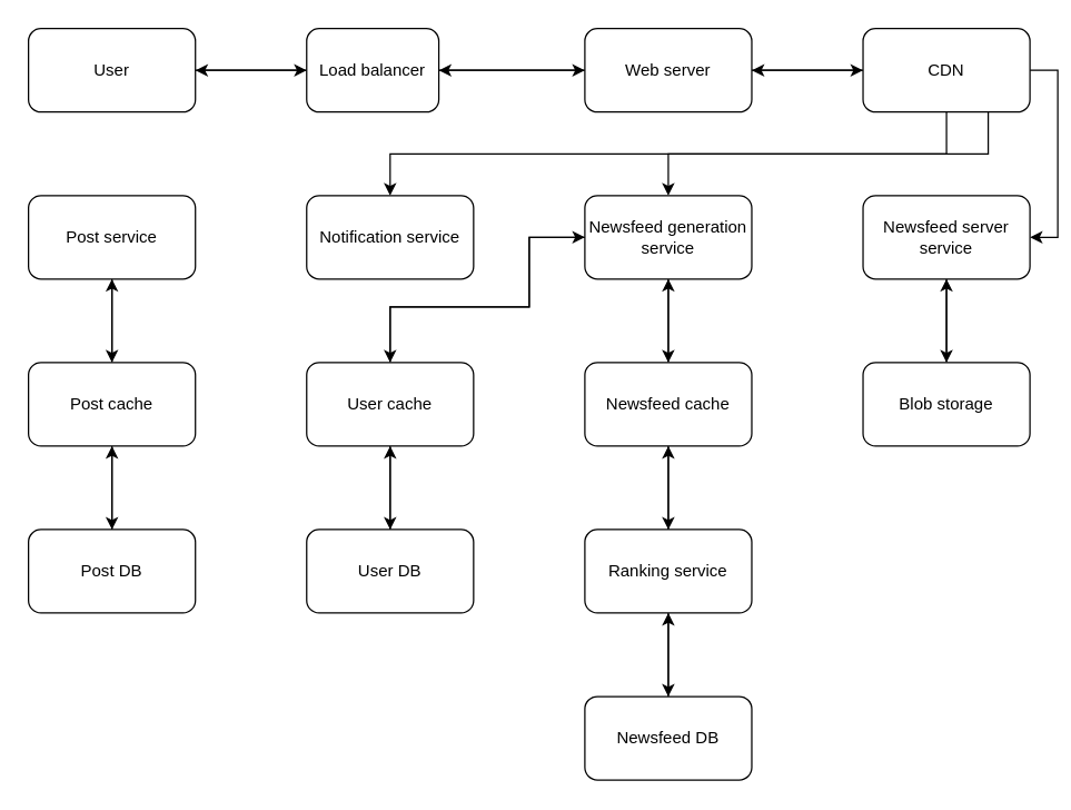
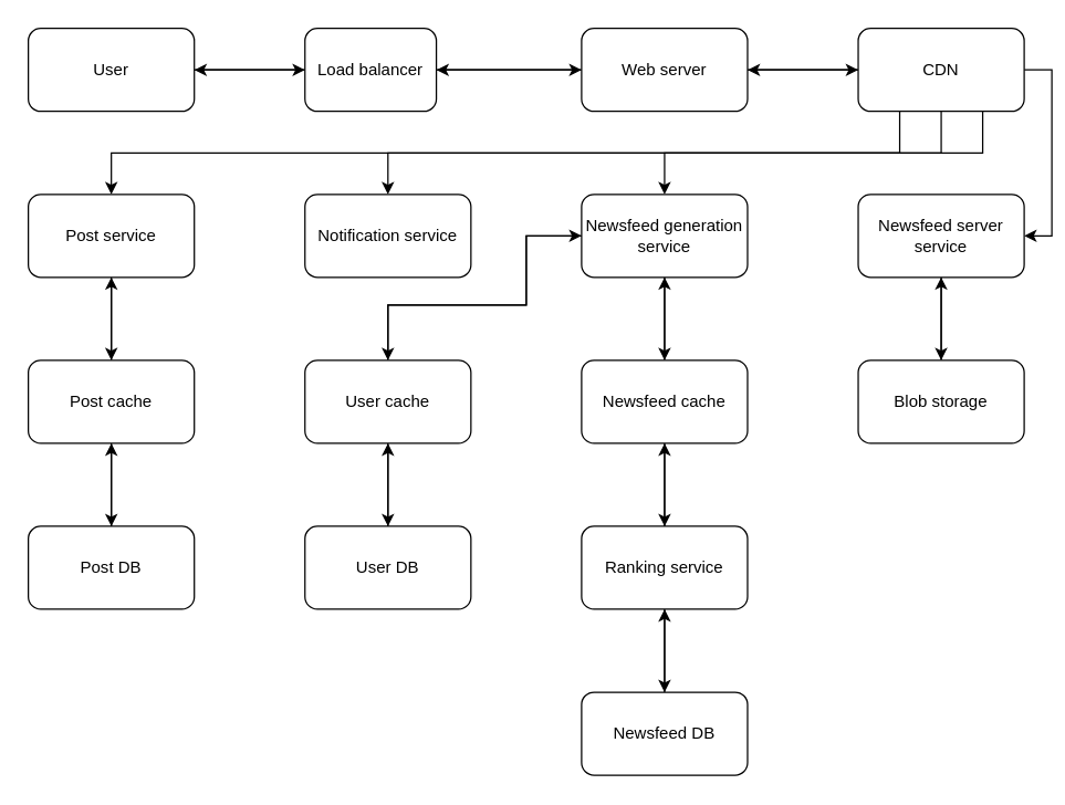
  <mxCell id="0" />
  <mxCell id="1" parent="0" />
  <mxCell id="2" style="edgeStyle=orthogonalEdgeStyle;rounded=0;orthogonalLoop=1;jettySize=auto;html=1;exitX=1;exitY=0.5;exitDx=0;exitDy=0;entryX=0;entryY=0.5;entryDx=0;entryDy=0;" parent="1" source="3" target="6" edge="1"><mxGeometry relative="1" as="geometry" /></mxCell>
  <mxCell id="3" value="User" style="rounded=1;whiteSpace=wrap;html=1;" parent="1" vertex="1"><mxGeometry x="20" y="20" width="120" height="60" as="geometry" /></mxCell>
  <mxCell id="4" style="edgeStyle=orthogonalEdgeStyle;rounded=0;orthogonalLoop=1;jettySize=auto;html=1;exitX=0;exitY=0.5;exitDx=0;exitDy=0;entryX=1;entryY=0.5;entryDx=0;entryDy=0;" parent="1" source="6" target="3" edge="1"><mxGeometry relative="1" as="geometry" /></mxCell>
  <mxCell id="5" style="edgeStyle=orthogonalEdgeStyle;rounded=0;orthogonalLoop=1;jettySize=auto;html=1;exitX=1;exitY=0.5;exitDx=0;exitDy=0;" parent="1" source="6" target="9" edge="1"><mxGeometry relative="1" as="geometry" /></mxCell>
  <mxCell id="6" value="Load balancer" style="rounded=1;whiteSpace=wrap;html=1;" parent="1" vertex="1"><mxGeometry x="220" y="20" width="95" height="60" as="geometry" /></mxCell>
  <mxCell id="7" style="edgeStyle=orthogonalEdgeStyle;rounded=0;orthogonalLoop=1;jettySize=auto;html=1;exitX=0;exitY=0.5;exitDx=0;exitDy=0;" parent="1" source="9" target="6" edge="1"><mxGeometry relative="1" as="geometry" /></mxCell>
  <mxCell id="8" style="edgeStyle=orthogonalEdgeStyle;rounded=0;orthogonalLoop=1;jettySize=auto;html=1;exitX=1;exitY=0.5;exitDx=0;exitDy=0;entryX=0;entryY=0.5;entryDx=0;entryDy=0;" edge="1" parent="1" source="9" target="15"><mxGeometry relative="1" as="geometry" /></mxCell>
  <mxCell id="9" value="Web server" style="rounded=1;whiteSpace=wrap;html=1;" parent="1" vertex="1"><mxGeometry x="420" y="20" width="120" height="60" as="geometry" /></mxCell>
  <mxCell id="10" style="edgeStyle=orthogonalEdgeStyle;rounded=0;orthogonalLoop=1;jettySize=auto;html=1;exitX=0;exitY=0.5;exitDx=0;exitDy=0;entryX=1;entryY=0.5;entryDx=0;entryDy=0;" edge="1" parent="1" source="15" target="9"><mxGeometry relative="1" as="geometry" /></mxCell>
+ <mxCell id="11" style="edgeStyle=orthogonalEdgeStyle;rounded=0;orthogonalLoop=1;jettySize=auto;html=1;exitX=0.25;exitY=1;exitDx=0;exitDy=0;entryX=0.5;entryY=0;entryDx=0;entryDy=0;" edge="1" parent="1" source="15" target="17"><mxGeometry relative="1" as="geometry" /></mxCell>
  <mxCell id="12" style="edgeStyle=orthogonalEdgeStyle;rounded=0;orthogonalLoop=1;jettySize=auto;html=1;exitX=0.5;exitY=1;exitDx=0;exitDy=0;entryX=0.5;entryY=0;entryDx=0;entryDy=0;" edge="1" parent="1" source="15" target="18"><mxGeometry relative="1" as="geometry" /></mxCell>
  <mxCell id="13" style="edgeStyle=orthogonalEdgeStyle;rounded=0;orthogonalLoop=1;jettySize=auto;html=1;exitX=0.75;exitY=1;exitDx=0;exitDy=0;entryX=0.5;entryY=0;entryDx=0;entryDy=0;" edge="1" parent="1" source="15" target="21"><mxGeometry relative="1" as="geometry" /></mxCell>
  <mxCell id="14" style="edgeStyle=orthogonalEdgeStyle;rounded=0;orthogonalLoop=1;jettySize=auto;html=1;exitX=1;exitY=0.5;exitDx=0;exitDy=0;entryX=1;entryY=0.5;entryDx=0;entryDy=0;" edge="1" parent="1" source="15" target="23"><mxGeometry relative="1" as="geometry" /></mxCell>
  <mxCell id="15" value="CDN" style="rounded=1;whiteSpace=wrap;html=1;" vertex="1" parent="1"><mxGeometry x="620" y="20" width="120" height="60" as="geometry" /></mxCell>
  <mxCell id="16" style="edgeStyle=orthogonalEdgeStyle;rounded=0;orthogonalLoop=1;jettySize=auto;html=1;exitX=0.5;exitY=1;exitDx=0;exitDy=0;entryX=0.5;entryY=0;entryDx=0;entryDy=0;" edge="1" parent="1" source="17" target="26"><mxGeometry relative="1" as="geometry" /></mxCell>
  <mxCell id="17" value="Post service" style="rounded=1;whiteSpace=wrap;html=1;" vertex="1" parent="1"><mxGeometry x="20" y="140" width="120" height="60" as="geometry" /></mxCell>
  <mxCell id="18" value="Notification service" style="rounded=1;whiteSpace=wrap;html=1;" vertex="1" parent="1"><mxGeometry x="220" y="140" width="120" height="60" as="geometry" /></mxCell>
  <mxCell id="19" style="edgeStyle=orthogonalEdgeStyle;rounded=0;orthogonalLoop=1;jettySize=auto;html=1;exitX=0.5;exitY=1;exitDx=0;exitDy=0;entryX=0.5;entryY=0;entryDx=0;entryDy=0;" edge="1" parent="1" source="21" target="33"><mxGeometry relative="1" as="geometry" /></mxCell>
  <mxCell id="20" style="edgeStyle=orthogonalEdgeStyle;rounded=0;orthogonalLoop=1;jettySize=auto;html=1;exitX=0;exitY=0.5;exitDx=0;exitDy=0;entryX=0.5;entryY=0;entryDx=0;entryDy=0;" edge="1" parent="1" source="21" target="41"><mxGeometry relative="1" as="geometry"><Array as="points"><mxPoint x="380" y="170" /><mxPoint x="380" y="220" /><mxPoint x="280" y="220" /></Array></mxGeometry></mxCell>
  <mxCell id="21" value="Newsfeed generation service" style="rounded=1;whiteSpace=wrap;html=1;" vertex="1" parent="1"><mxGeometry x="420" y="140" width="120" height="60" as="geometry" /></mxCell>
  <mxCell id="22" style="edgeStyle=orthogonalEdgeStyle;rounded=0;orthogonalLoop=1;jettySize=auto;html=1;exitX=0.5;exitY=1;exitDx=0;exitDy=0;entryX=0.5;entryY=0;entryDx=0;entryDy=0;" edge="1" parent="1" source="23" target="30"><mxGeometry relative="1" as="geometry" /></mxCell>
  <mxCell id="23" value="Newsfeed server service" style="rounded=1;whiteSpace=wrap;html=1;" vertex="1" parent="1"><mxGeometry x="620" y="140" width="120" height="60" as="geometry" /></mxCell>
  <mxCell id="24" style="edgeStyle=orthogonalEdgeStyle;rounded=0;orthogonalLoop=1;jettySize=auto;html=1;exitX=0.5;exitY=1;exitDx=0;exitDy=0;entryX=0.5;entryY=0;entryDx=0;entryDy=0;" edge="1" parent="1" source="26" target="28"><mxGeometry relative="1" as="geometry" /></mxCell>
  <mxCell id="25" style="edgeStyle=orthogonalEdgeStyle;rounded=0;orthogonalLoop=1;jettySize=auto;html=1;exitX=0.5;exitY=0;exitDx=0;exitDy=0;entryX=0.5;entryY=1;entryDx=0;entryDy=0;" edge="1" parent="1" source="26" target="17"><mxGeometry relative="1" as="geometry" /></mxCell>
  <mxCell id="26" value="Post cache" style="rounded=1;whiteSpace=wrap;html=1;" vertex="1" parent="1"><mxGeometry x="20" y="260" width="120" height="60" as="geometry" /></mxCell>
  <mxCell id="27" style="edgeStyle=orthogonalEdgeStyle;rounded=0;orthogonalLoop=1;jettySize=auto;html=1;exitX=0.5;exitY=0;exitDx=0;exitDy=0;entryX=0.5;entryY=1;entryDx=0;entryDy=0;" edge="1" parent="1" source="28" target="26"><mxGeometry relative="1" as="geometry" /></mxCell>
  <mxCell id="28" value="Post DB" style="rounded=1;whiteSpace=wrap;html=1;" vertex="1" parent="1"><mxGeometry x="20" y="380" width="120" height="60" as="geometry" /></mxCell>
  <mxCell id="29" style="edgeStyle=orthogonalEdgeStyle;rounded=0;orthogonalLoop=1;jettySize=auto;html=1;exitX=0.5;exitY=0;exitDx=0;exitDy=0;entryX=0.5;entryY=1;entryDx=0;entryDy=0;" edge="1" parent="1" source="30" target="23"><mxGeometry relative="1" as="geometry" /></mxCell>
  <mxCell id="30" value="Blob storage" style="rounded=1;whiteSpace=wrap;html=1;" vertex="1" parent="1"><mxGeometry x="620" y="260" width="120" height="60" as="geometry" /></mxCell>
  <mxCell id="31" style="edgeStyle=orthogonalEdgeStyle;rounded=0;orthogonalLoop=1;jettySize=auto;html=1;exitX=0.5;exitY=0;exitDx=0;exitDy=0;" edge="1" parent="1" source="33" target="21"><mxGeometry relative="1" as="geometry" /></mxCell>
  <mxCell id="32" style="edgeStyle=orthogonalEdgeStyle;rounded=0;orthogonalLoop=1;jettySize=auto;html=1;exitX=0.5;exitY=1;exitDx=0;exitDy=0;entryX=0.5;entryY=0;entryDx=0;entryDy=0;" edge="1" parent="1" source="33" target="36"><mxGeometry relative="1" as="geometry" /></mxCell>
  <mxCell id="33" value="Newsfeed cache" style="rounded=1;whiteSpace=wrap;html=1;" vertex="1" parent="1"><mxGeometry x="420" y="260" width="120" height="60" as="geometry" /></mxCell>
  <mxCell id="34" style="edgeStyle=orthogonalEdgeStyle;rounded=0;orthogonalLoop=1;jettySize=auto;html=1;exitX=0.5;exitY=0;exitDx=0;exitDy=0;entryX=0.5;entryY=1;entryDx=0;entryDy=0;" edge="1" parent="1" source="36" target="33"><mxGeometry relative="1" as="geometry" /></mxCell>
  <mxCell id="35" style="edgeStyle=orthogonalEdgeStyle;rounded=0;orthogonalLoop=1;jettySize=auto;html=1;exitX=0.5;exitY=1;exitDx=0;exitDy=0;entryX=0.5;entryY=0;entryDx=0;entryDy=0;" edge="1" parent="1" source="36" target="38"><mxGeometry relative="1" as="geometry" /></mxCell>
  <mxCell id="36" value="Ranking service" style="rounded=1;whiteSpace=wrap;html=1;" vertex="1" parent="1"><mxGeometry x="420" y="380" width="120" height="60" as="geometry" /></mxCell>
  <mxCell id="37" style="edgeStyle=orthogonalEdgeStyle;rounded=0;orthogonalLoop=1;jettySize=auto;html=1;exitX=0.5;exitY=0;exitDx=0;exitDy=0;entryX=0.5;entryY=1;entryDx=0;entryDy=0;" edge="1" parent="1" source="38" target="36"><mxGeometry relative="1" as="geometry" /></mxCell>
  <mxCell id="38" value="Newsfeed DB" style="rounded=1;whiteSpace=wrap;html=1;" vertex="1" parent="1"><mxGeometry x="420" y="500" width="120" height="60" as="geometry" /></mxCell>
  <mxCell id="39" style="edgeStyle=orthogonalEdgeStyle;rounded=0;orthogonalLoop=1;jettySize=auto;html=1;exitX=0.5;exitY=1;exitDx=0;exitDy=0;" edge="1" parent="1" source="41" target="43"><mxGeometry relative="1" as="geometry" /></mxCell>
  <mxCell id="40" style="edgeStyle=orthogonalEdgeStyle;rounded=0;orthogonalLoop=1;jettySize=auto;html=1;exitX=0.5;exitY=0;exitDx=0;exitDy=0;entryX=0;entryY=0.5;entryDx=0;entryDy=0;" edge="1" parent="1" source="41" target="21"><mxGeometry relative="1" as="geometry"><Array as="points"><mxPoint x="280" y="220" /><mxPoint x="380" y="220" /><mxPoint x="380" y="170" /></Array></mxGeometry></mxCell>
  <mxCell id="41" value="User cache" style="rounded=1;whiteSpace=wrap;html=1;" vertex="1" parent="1"><mxGeometry x="220" y="260" width="120" height="60" as="geometry" /></mxCell>
  <mxCell id="42" style="edgeStyle=orthogonalEdgeStyle;rounded=0;orthogonalLoop=1;jettySize=auto;html=1;exitX=0.5;exitY=0;exitDx=0;exitDy=0;entryX=0.5;entryY=1;entryDx=0;entryDy=0;" edge="1" parent="1" source="43" target="41"><mxGeometry relative="1" as="geometry" /></mxCell>
  <mxCell id="43" value="User DB" style="rounded=1;whiteSpace=wrap;html=1;" vertex="1" parent="1"><mxGeometry x="220" y="380" width="120" height="60" as="geometry" /></mxCell>
